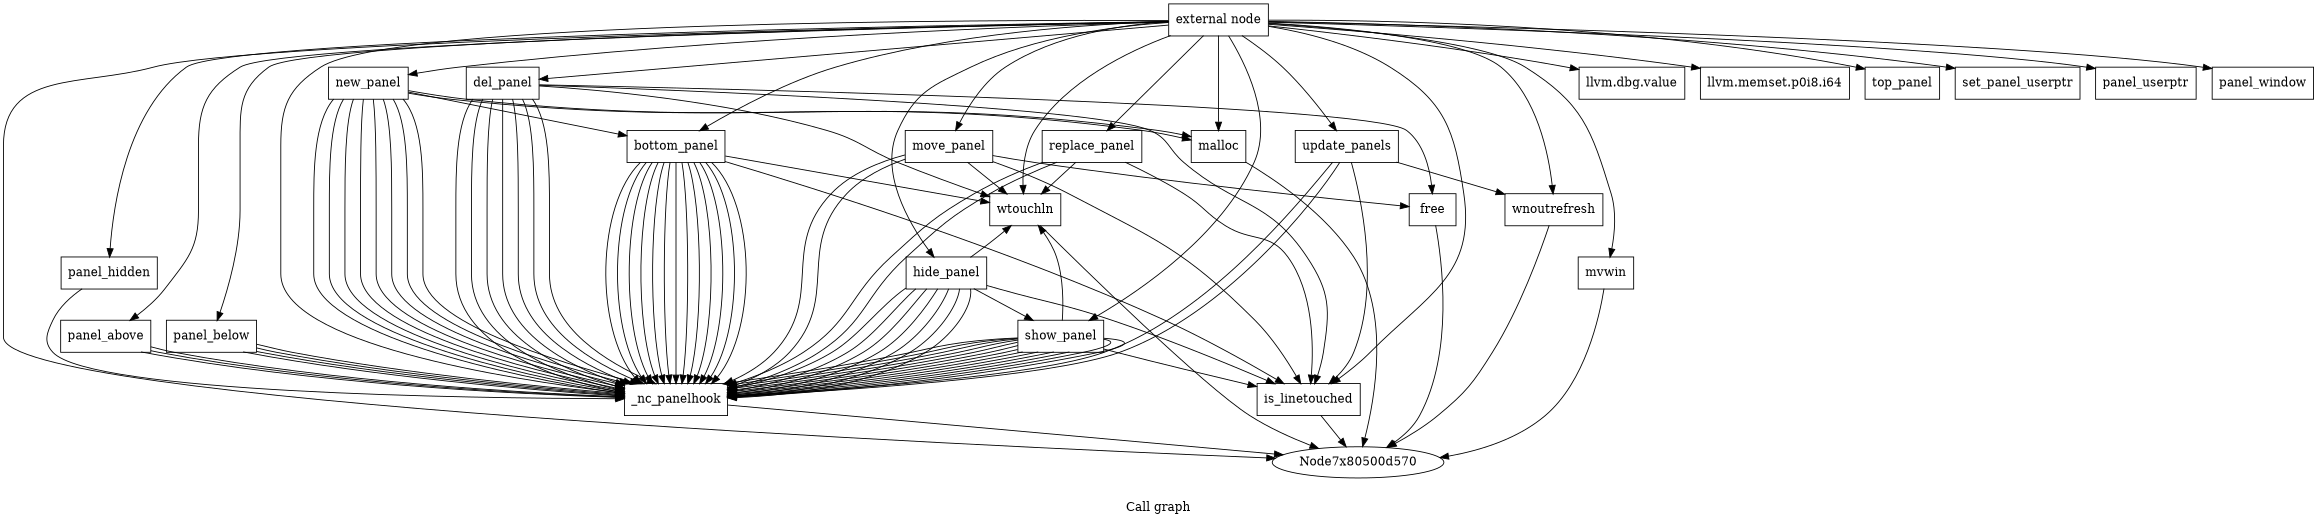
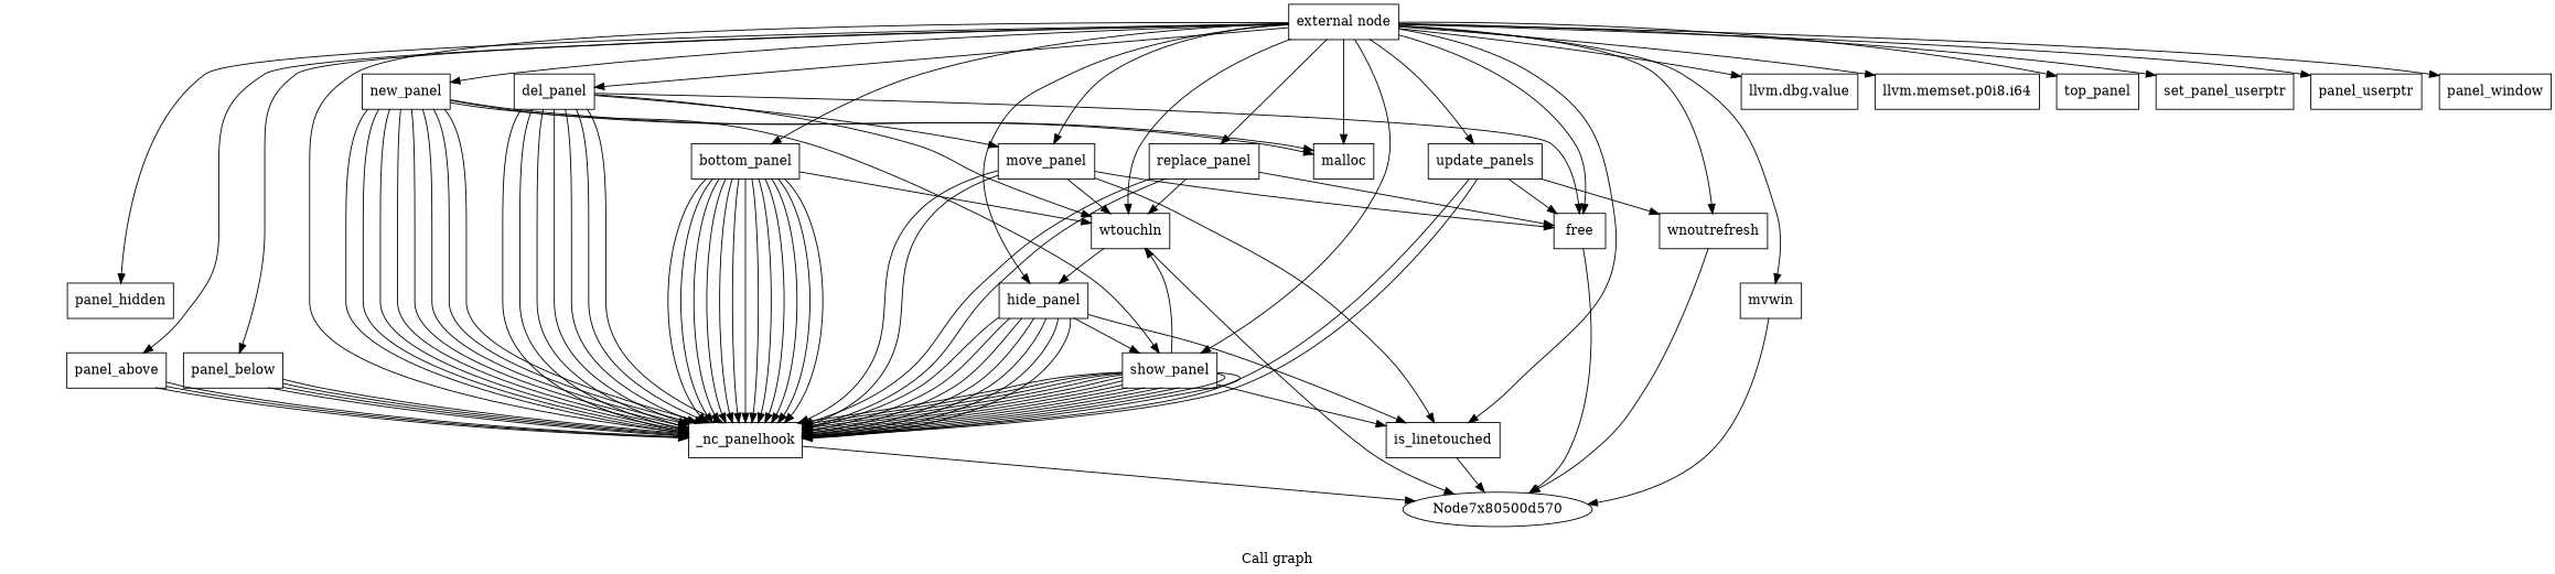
  digraph {
    label="Call graph"
    node [shape=record]
    n1 [label="{external node}"]
    n2 [label="{panel_above}"]
    n3 [label="{llvm.dbg.value}"]
    n4 [label="{_nc_panelhook}"]
    n5 [label="{panel_below}"]
    n6 [label="{bottom_panel}"]
    n7 [label="{wtouchln}"]
    n8 [label="{is_linetouched}"]
    n9 [label="{del_panel}"]
    n10 [label="{free}"]
    n11 [label="{panel_hidden}"]
    n12 [label="{hide_panel}"]
    n13 [label="{move_panel}"]
    n14 [label="{mvwin}"]
    n15 [label="{new_panel}"]
    n16 [label="{malloc}"]
    n17 [label="{llvm.memset.p0i8.i64}"]
    n18 [label="{replace_panel}"]
    n19 [label="{show_panel}"]
    n20 [label="{top_panel}"]
    n21 [label="{update_panels}"]
    n22 [label="{wnoutrefresh}"]
    n23 [label="{set_panel_userptr}"]
    n24 [label="{panel_userptr}"]
    n25 [label="{panel_window}"]
    n26 [label=Node7x80500d570 shape=""]
    n1 -> n2
    n1 -> n3
    n1 -> n4
    n1 -> n5
    n1 -> n6
    n1 -> n7
    n1 -> n8
    n1 -> n9
-   n1 -> n26
+   n1 -> n10
    n1 -> n11
    n1 -> n12
    n1 -> n13
    n1 -> n14
    n1 -> n15
    n1 -> n16
    n1 -> n17
    n1 -> n18
    n1 -> n19
    n1 -> n20
    n1 -> n21
    n1 -> n22
    n1 -> n23
    n1 -> n24
    n1 -> n25
    n2 -> n4
    n2 -> n4
    n2 -> n4
    n4 -> n26
    n5 -> n4
    n5 -> n4
    n5 -> n4
    n5 -> n4
    n6 -> n4
    n6 -> n4
    n6 -> n4
    n6 -> n4
    n6 -> n4
    n6 -> n4
    n6 -> n4
    n6 -> n4
    n6 -> n4
    n6 -> n4
    n6 -> n4
    n6 -> n4
    n6 -> n4
    n6 -> n7
-   n6 -> n8
    n7 -> n26
    n8 -> n26
    n9 -> n4
    n9 -> n4
    n9 -> n4
    n9 -> n4
    n9 -> n4
    n9 -> n4
    n9 -> n4
    n9 -> n7
-   n9 -> n8
+   n9 -> n13
    n9 -> n10
    n10 -> n26
-   n11 -> n4
    n12 -> n4
    n12 -> n4
    n12 -> n4
    n12 -> n4
    n12 -> n4
    n12 -> n4
    n12 -> n4
-   n12 -> n7
+   n7 -> n12
    n12 -> n8
    n12 -> n19
    n13 -> n4
    n13 -> n4
    n13 -> n7
    n13 -> n8
    n13 -> n10
    n14 -> n26
    n15 -> n4
    n15 -> n4
    n15 -> n4
    n15 -> n4
    n15 -> n4
    n15 -> n4
    n15 -> n4
    n15 -> n4
    n15 -> n16
    n15 -> n16
-   n15 -> n6
-   n16 -> n26
+   n15 -> n19
    n18 -> n4
    n18 -> n4
    n18 -> n7
-   n18 -> n8
+   n18 -> n10
    n19 -> n4
    n19 -> n4
    n19 -> n4
    n19 -> n4
    n19 -> n4
    n19 -> n4
    n19 -> n4
    n19 -> n4
    n19 -> n4
    n19 -> n4
    n19 -> n4
    n19 -> n4
    n19 -> n4
    n19 -> n7
    n19 -> n8
    n21 -> n4
    n21 -> n4
-   n21 -> n8
+   n21 -> n10
    n21 -> n22
    n22 -> n26
  }
